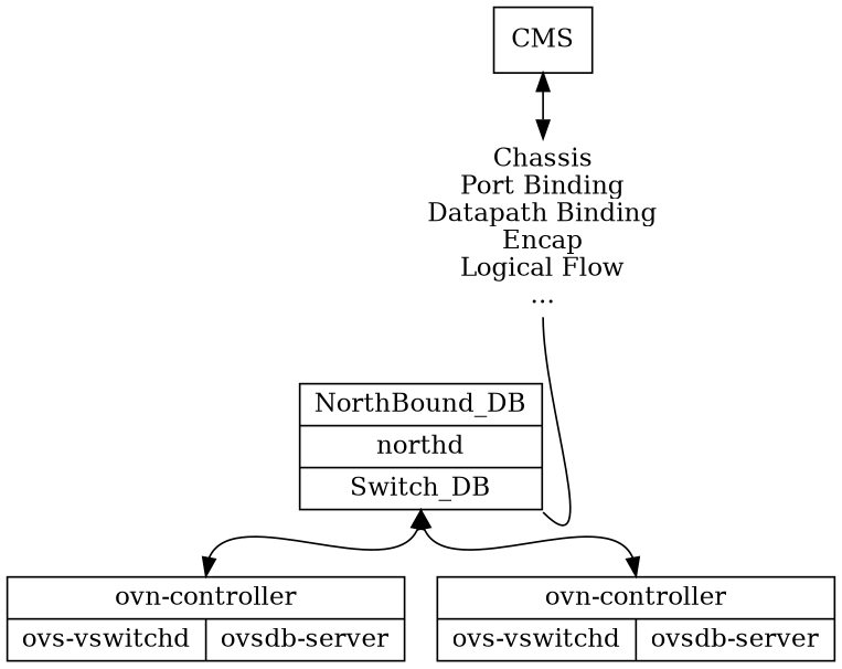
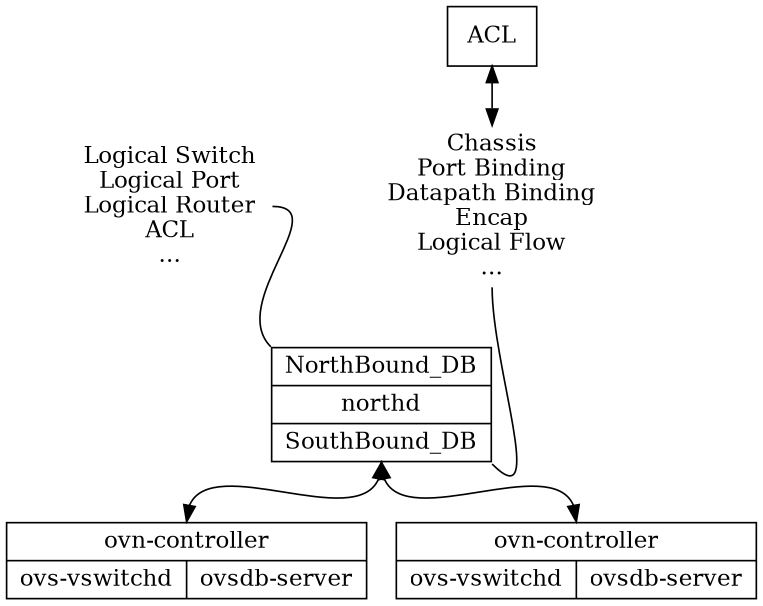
  digraph {
    node [shape=record]
    edge [dir=both headport=n tailport=s]
-   n1 [label=CMS shape=box]
+   n1 [label=ACL shape=box]
    n2 [label="Chassis\nPort Binding\nDatapath Binding\nEncap\nLogical Flow\n..." shape=plaintext]
-   n3 [label="{<ndb>NorthBound_DB|northd|<sdb>Switch_DB}"]
+   n3 [label="{<ndb>NorthBound_DB|northd|<sdb>SouthBound_DB}"]
    n4 [label="{<x>ovn-controller|{ovs-vswitchd|ovsdb-server}}"]
    n5 [label="{<x>ovn-controller|{ovs-vswitchd|ovsdb-server}}"]
+   n6 [label="Logical Switch\nLogical Port\nLogical Router\nACL\n..." shape=plaintext]
    n1 -> n2
    n2 -> n3 [arrowhead=none headport=se dir=""]
    n3 -> n4
    n3 -> n5
+   n6 -> n3 [arrowhead=none headport=nw tailport=e dir=""]
  }
